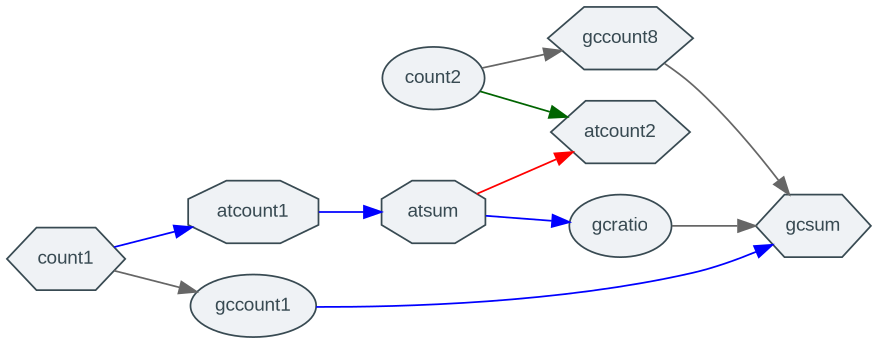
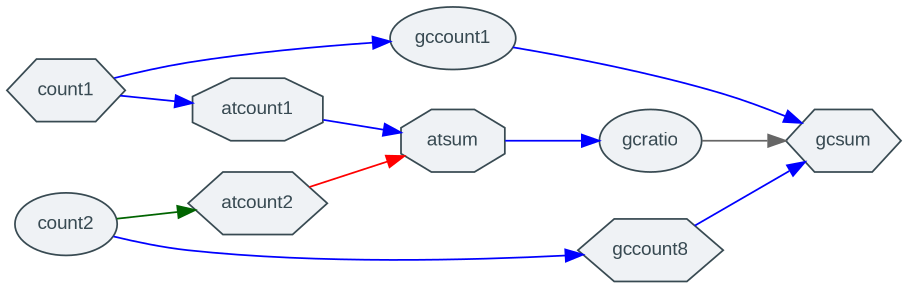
  digraph {
    color="#384A52"
    fontcolor="#384A52"
    fontname=Arial
    fontsize=13
    rankdir=LR
    node [color="#384A52" fillcolor="#EFF2F5" fontcolor="#384A52" fontname=Arial fontsize=11 shape=hexagon style=filled]
    edge [color=blue fontcolor="#384A52" fontname=Arial fontsize=9]
    atcount1 [shape=octagon]
    atsum [shape=octagon]
    gcratio [shape=ellipse]
    atcount2
    gcsum
    count1
    gccount1 [shape=ellipse]
    count2 [shape=ellipse]
    n9 [label=gccount8]
    atcount1 -> atsum
    atsum -> gcratio
    gcratio -> gcsum [color=gray40]
-   atsum -> atcount2 [color=red]
+   atcount2 -> atsum [color=red]
    count1 -> atcount1
-   count1 -> gccount1 [color=gray40]
+   count1 -> gccount1
    gccount1 -> gcsum
    count2 -> atcount2 [color=darkgreen]
-   count2 -> n9 [color=gray40]
-   n9 -> gcsum [color=gray40]
+   count2 -> n9
+   n9 -> gcsum
  }
